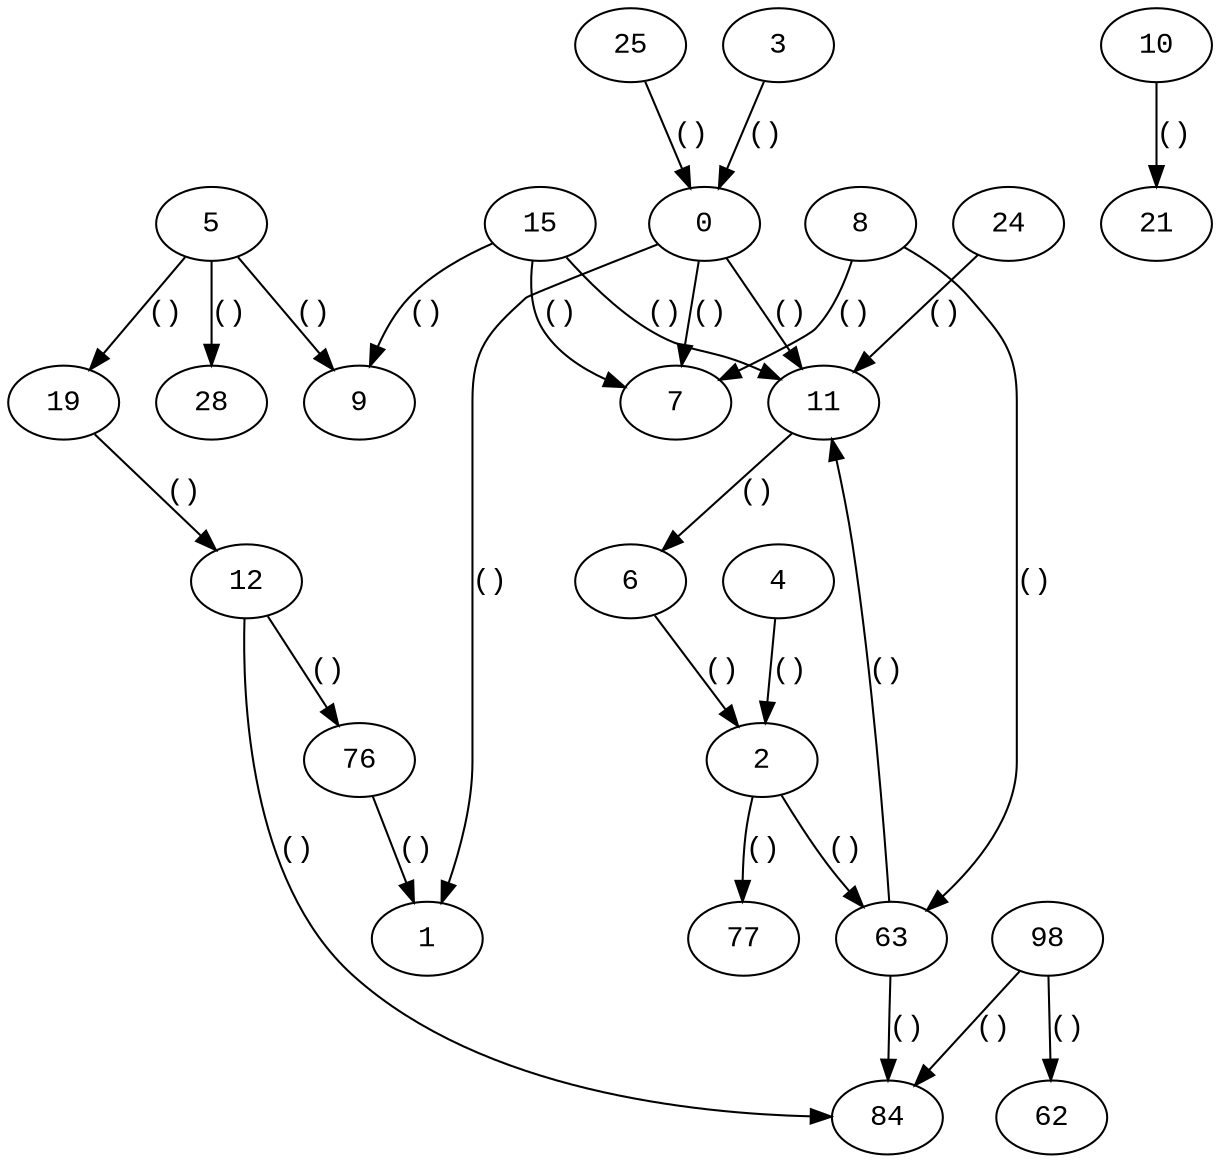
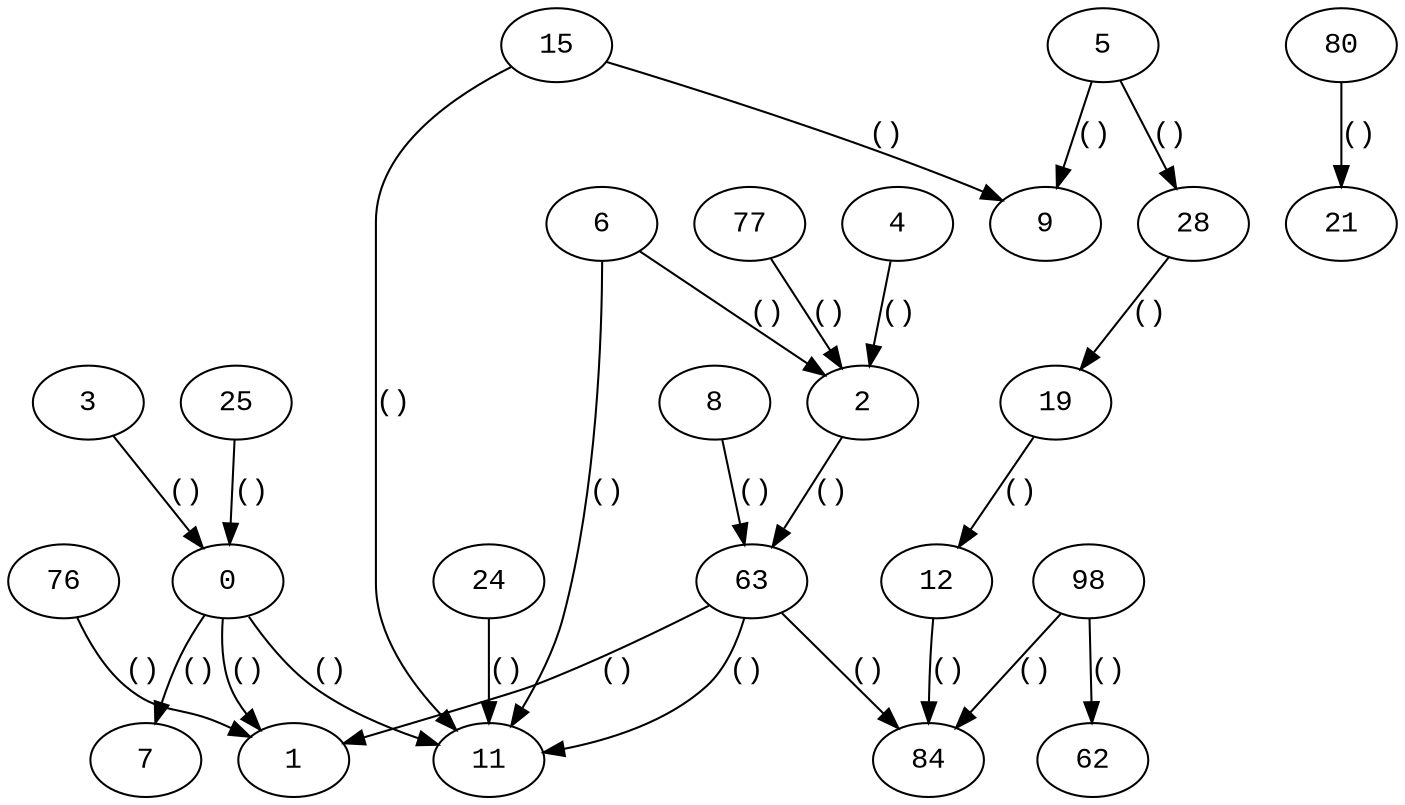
  digraph {
    fontname="Liberation Mono"
    node [fontname="Liberation Mono"]
    edge [fontname="Liberation Mono"]
    n1 [label=0]
    n2 [label=1]
    n3 [label=7]
    n4 [label=11]
    n5 [label=25]
    n6 [label=2]
    n7 [label=63]
    n8 [label=84]
    n9 [label=3]
    n10 [label=4]
    n11 [label=5]
    n12 [label=9]
    n13 [label=19]
    n14 [label=28]
    n15 [label=12]
    n16 [label=76]
    n17 [label=6]
    n18 [label=8]
-   n19 [label=10]
+   n19 [label=80]
    n20 [label=21]
    n21 [label=15]
    n22 [label=77]
    n23 [label=98]
    n24 [label=62]
    n25 [label=24]
    n1 -> n2 [label="()"]
    n1 -> n3 [label="()"]
    n1 -> n4 [label="()"]
    n5 -> n1 [label="()"]
    n6 -> n7 [label="()"]
+   n7 -> n2 [label="()"]
    n7 -> n4 [label="()"]
    n7 -> n8 [label="()"]
    n9 -> n1 [label="()"]
    n10 -> n6 [label="()"]
    n11 -> n12 [label="()"]
-   n11 -> n13 [label="()"]
+   n14 -> n13 [label="()"]
    n11 -> n14 [label="()"]
    n13 -> n15 [label="()"]
    n15 -> n8 [label="()"]
-   n15 -> n16 [label="()"]
    n16 -> n2 [label="()"]
-   n4 -> n17 [label="()"]
+   n17 -> n4 [label="()"]
    n17 -> n6 [label="()"]
-   n18 -> n3 [label="()"]
    n18 -> n7 [label="()"]
    n19 -> n20 [label="()"]
-   n21 -> n3 [label="()"]
    n21 -> n4 [label="()"]
    n21 -> n12 [label="()"]
-   n6 -> n22 [label="()"]
+   n22 -> n6 [label="()"]
    n23 -> n8 [label="()"]
    n23 -> n24 [label="()"]
    n25 -> n4 [label="()"]
  }
